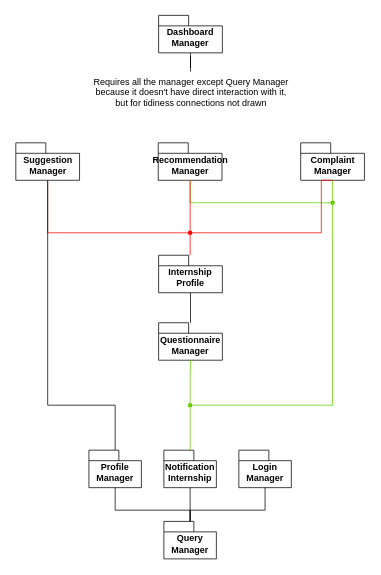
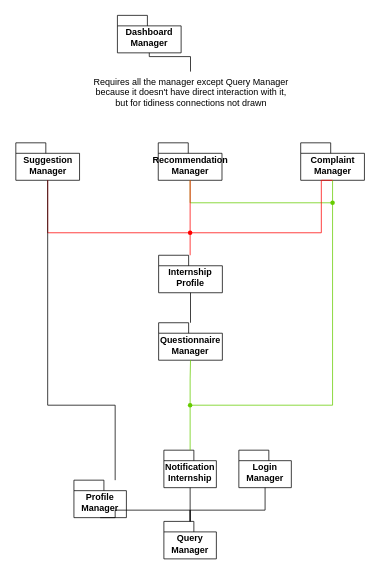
  <mxCell id="0" />
  <mxCell id="1" parent="0" />
  <mxCell id="2" value="Login Manager" style="shape=folder;fontStyle=1;spacingTop=10;tabWidth=40;tabHeight=14;tabPosition=left;html=1;whiteSpace=wrap;" vertex="1" parent="1"><mxGeometry x="318" y="600" width="70" height="50" as="geometry" /></mxCell>
  <mxCell id="3" value="Query Manager" style="shape=folder;fontStyle=1;spacingTop=10;tabWidth=40;tabHeight=14;tabPosition=left;html=1;whiteSpace=wrap;" vertex="1" parent="1"><mxGeometry x="218" y="695" width="70" height="50" as="geometry" /></mxCell>
  <mxCell id="4" value="Questionnaire Manager" style="shape=folder;fontStyle=1;spacingTop=10;tabWidth=40;tabHeight=14;tabPosition=left;html=1;whiteSpace=wrap;" vertex="1" parent="1"><mxGeometry x="211" y="430" width="85" height="50" as="geometry" /></mxCell>
- <mxCell id="5" value="Profile Manager" style="shape=folder;fontStyle=1;spacingTop=10;tabWidth=40;tabHeight=14;tabPosition=left;html=1;whiteSpace=wrap;" vertex="1" parent="1"><mxGeometry x="118" y="600" width="70" height="50" as="geometry" /></mxCell>
+ <mxCell id="5" value="Profile Manager" style="shape=folder;fontStyle=1;spacingTop=10;tabWidth=40;tabHeight=14;tabPosition=left;html=1;whiteSpace=wrap;" vertex="1" parent="1"><mxGeometry x="98" y="640" width="70" height="50" as="geometry" /></mxCell>
  <mxCell id="6" value="Notification Internship" style="shape=folder;fontStyle=1;spacingTop=10;tabWidth=40;tabHeight=14;tabPosition=left;html=1;whiteSpace=wrap;" vertex="1" parent="1"><mxGeometry x="218" y="600" width="70" height="50" as="geometry" /></mxCell>
  <mxCell id="7" style="edgeStyle=orthogonalEdgeStyle;rounded=0;orthogonalLoop=1;jettySize=auto;html=1;entryX=0.5;entryY=1;entryDx=0;entryDy=0;entryPerimeter=0;endArrow=none;endFill=0;" edge="1" parent="1" source="3" target="5"><mxGeometry relative="1" as="geometry"><Array as="points"><mxPoint x="253" y="680" /><mxPoint x="153" y="680" /></Array></mxGeometry></mxCell>
  <mxCell id="8" style="edgeStyle=orthogonalEdgeStyle;rounded=0;orthogonalLoop=1;jettySize=auto;html=1;entryX=0.5;entryY=1;entryDx=0;entryDy=0;entryPerimeter=0;endArrow=none;endFill=0;" edge="1" parent="1" source="3" target="6"><mxGeometry relative="1" as="geometry" /></mxCell>
  <mxCell id="9" style="edgeStyle=orthogonalEdgeStyle;rounded=0;orthogonalLoop=1;jettySize=auto;html=1;entryX=0.5;entryY=1;entryDx=0;entryDy=0;entryPerimeter=0;endArrow=none;endFill=0;" edge="1" parent="1" source="3" target="2"><mxGeometry relative="1" as="geometry"><Array as="points"><mxPoint x="253" y="680" /><mxPoint x="353" y="680" /></Array></mxGeometry></mxCell>
  <mxCell id="10" value="Internship Profile" style="shape=folder;fontStyle=1;spacingTop=10;tabWidth=40;tabHeight=14;tabPosition=left;html=1;whiteSpace=wrap;" vertex="1" parent="1"><mxGeometry x="211" y="340" width="85" height="50" as="geometry" /></mxCell>
  <mxCell id="11" style="edgeStyle=orthogonalEdgeStyle;rounded=0;orthogonalLoop=1;jettySize=auto;html=1;entryX=0.5;entryY=1;entryDx=0;entryDy=0;entryPerimeter=0;endArrow=none;endFill=0;" edge="1" parent="1" source="4" target="10"><mxGeometry relative="1" as="geometry" /></mxCell>
  <mxCell id="12" value="Recommendation&lt;div&gt;Manager&lt;/div&gt;" style="shape=folder;fontStyle=1;spacingTop=10;tabWidth=40;tabHeight=14;tabPosition=left;html=1;whiteSpace=wrap;" vertex="1" parent="1"><mxGeometry x="210.5" y="190" width="85" height="50" as="geometry" /></mxCell>
  <mxCell id="13" value="Suggestion&lt;div&gt;Manager&lt;/div&gt;" style="shape=folder;fontStyle=1;spacingTop=10;tabWidth=40;tabHeight=14;tabPosition=left;html=1;whiteSpace=wrap;" vertex="1" parent="1"><mxGeometry x="20.5" y="190" width="85" height="50" as="geometry" /></mxCell>
  <mxCell id="14" value="Complaint Manager" style="shape=folder;fontStyle=1;spacingTop=10;tabWidth=40;tabHeight=14;tabPosition=left;html=1;whiteSpace=wrap;" vertex="1" parent="1"><mxGeometry x="400.5" y="190" width="85" height="50" as="geometry" /></mxCell>
  <mxCell id="15" value="" style="shape=waypoint;sketch=0;fillStyle=solid;size=6;pointerEvents=1;points=[];fillColor=none;resizable=0;rotatable=0;perimeter=centerPerimeter;snapToPoint=1;strokeColor=#66CC00;" vertex="1" parent="1"><mxGeometry x="243" y="530" width="20" height="20" as="geometry" /></mxCell>
  <mxCell id="16" style="edgeStyle=orthogonalEdgeStyle;rounded=0;orthogonalLoop=1;jettySize=auto;html=1;entryX=0.482;entryY=0.7;entryDx=0;entryDy=0;entryPerimeter=0;endArrow=none;endFill=0;strokeColor=#66CC00;" edge="1" parent="1" source="6" target="15"><mxGeometry relative="1" as="geometry" /></mxCell>
  <mxCell id="17" style="edgeStyle=orthogonalEdgeStyle;rounded=0;orthogonalLoop=1;jettySize=auto;html=1;entryX=0.5;entryY=1;entryDx=0;entryDy=0;entryPerimeter=0;strokeColor=#66CC00;endArrow=none;endFill=0;" edge="1" parent="1" source="15" target="4"><mxGeometry relative="1" as="geometry" /></mxCell>
  <mxCell id="18" style="edgeStyle=orthogonalEdgeStyle;rounded=0;orthogonalLoop=1;jettySize=auto;html=1;entryX=0.5;entryY=1;entryDx=0;entryDy=0;entryPerimeter=0;strokeColor=#66CC00;endArrow=none;endFill=0;" edge="1" parent="1" source="20" target="14"><mxGeometry relative="1" as="geometry" /></mxCell>
  <mxCell id="19" value="" style="edgeStyle=orthogonalEdgeStyle;rounded=0;orthogonalLoop=1;jettySize=auto;html=1;entryDx=0;entryDy=0;entryPerimeter=0;strokeColor=#66CC00;endArrow=none;endFill=0;" edge="1" parent="1" source="15" target="20"><mxGeometry relative="1" as="geometry"><mxPoint x="253" y="540" as="sourcePoint" /><mxPoint x="444" y="270" as="targetPoint" /></mxGeometry></mxCell>
  <mxCell id="20" value="" style="shape=waypoint;sketch=0;fillStyle=solid;size=6;pointerEvents=1;points=[];fillColor=none;resizable=0;rotatable=0;perimeter=centerPerimeter;snapToPoint=1;strokeColor=#66CC00;" vertex="1" parent="1"><mxGeometry x="433" y="260" width="20" height="20" as="geometry" /></mxCell>
  <mxCell id="21" style="edgeStyle=orthogonalEdgeStyle;rounded=0;orthogonalLoop=1;jettySize=auto;html=1;entryX=0.5;entryY=1;entryDx=0;entryDy=0;entryPerimeter=0;endArrow=none;endFill=0;strokeColor=#66CC00;" edge="1" parent="1" source="20" target="12"><mxGeometry relative="1" as="geometry" /></mxCell>
  <mxCell id="22" style="edgeStyle=orthogonalEdgeStyle;rounded=0;orthogonalLoop=1;jettySize=auto;html=1;strokeColor=#FF0000;endArrow=none;endFill=0;" edge="1" parent="1" source="23" target="10"><mxGeometry relative="1" as="geometry" /></mxCell>
  <mxCell id="23" value="" style="shape=waypoint;sketch=0;fillStyle=solid;size=6;pointerEvents=1;points=[];fillColor=none;resizable=0;rotatable=0;perimeter=centerPerimeter;snapToPoint=1;strokeColor=#FF0000;" vertex="1" parent="1"><mxGeometry x="243" y="300" width="20" height="20" as="geometry" /></mxCell>
  <mxCell id="24" style="edgeStyle=orthogonalEdgeStyle;rounded=0;orthogonalLoop=1;jettySize=auto;html=1;entryX=0.5;entryY=1;entryDx=0;entryDy=0;entryPerimeter=0;endArrow=none;endFill=0;strokeColor=#FF0000;" edge="1" parent="1" source="23" target="12"><mxGeometry relative="1" as="geometry" /></mxCell>
  <mxCell id="25" style="edgeStyle=orthogonalEdgeStyle;rounded=0;orthogonalLoop=1;jettySize=auto;html=1;entryX=0.5;entryY=1;entryDx=0;entryDy=0;entryPerimeter=0;strokeColor=#FF0000;endArrow=none;endFill=0;" edge="1" parent="1" source="23" target="13"><mxGeometry relative="1" as="geometry" /></mxCell>
  <mxCell id="26" style="edgeStyle=orthogonalEdgeStyle;rounded=0;orthogonalLoop=1;jettySize=auto;html=1;entryX=0.5;entryY=1;entryDx=0;entryDy=0;entryPerimeter=0;endArrow=none;endFill=0;strokeColor=#FF0000;" edge="1" parent="1" source="23" target="14"><mxGeometry relative="1" as="geometry"><Array as="points"><mxPoint x="428" y="310" /><mxPoint x="428" y="240" /></Array></mxGeometry></mxCell>
  <mxCell id="27" style="edgeStyle=orthogonalEdgeStyle;rounded=0;orthogonalLoop=1;jettySize=auto;html=1;entryX=0.5;entryY=1;entryDx=0;entryDy=0;entryPerimeter=0;endArrow=none;endFill=0;" edge="1" parent="1" source="5" target="13"><mxGeometry relative="1" as="geometry"><Array as="points"><mxPoint x="153" y="540" /><mxPoint x="63" y="540" /></Array></mxGeometry></mxCell>
- <mxCell id="28" value="Dashboard Manager" style="shape=folder;fontStyle=1;spacingTop=10;tabWidth=40;tabHeight=14;tabPosition=left;html=1;whiteSpace=wrap;" vertex="1" parent="1"><mxGeometry x="211" y="20" width="85" height="50" as="geometry" /></mxCell>
+ <mxCell id="28" value="Dashboard Manager" style="shape=folder;fontStyle=1;spacingTop=10;tabWidth=40;tabHeight=14;tabPosition=left;html=1;whiteSpace=wrap;" vertex="1" parent="1"><mxGeometry x="156" y="20" width="85" height="50" as="geometry" /></mxCell>
  <mxCell id="29" value="Requires all the manager except Query Manager&lt;div&gt;because it doesn't have direct interaction with it,&lt;/div&gt;&lt;div&gt;but for tidiness connections not drawn&lt;div&gt;&lt;br&gt;&lt;/div&gt;&lt;/div&gt;" style="text;html=1;align=center;verticalAlign=middle;resizable=0;points=[];autosize=1;strokeColor=none;fillColor=none;" vertex="1" parent="1"><mxGeometry x="113.5" y="95" width="280" height="70" as="geometry" /></mxCell>
  <mxCell id="30" style="edgeStyle=orthogonalEdgeStyle;rounded=0;orthogonalLoop=1;jettySize=auto;html=1;entryX=0.5;entryY=1;entryDx=0;entryDy=0;entryPerimeter=0;endArrow=none;endFill=0;" edge="1" parent="1" source="29" target="28"><mxGeometry relative="1" as="geometry" /></mxCell>
